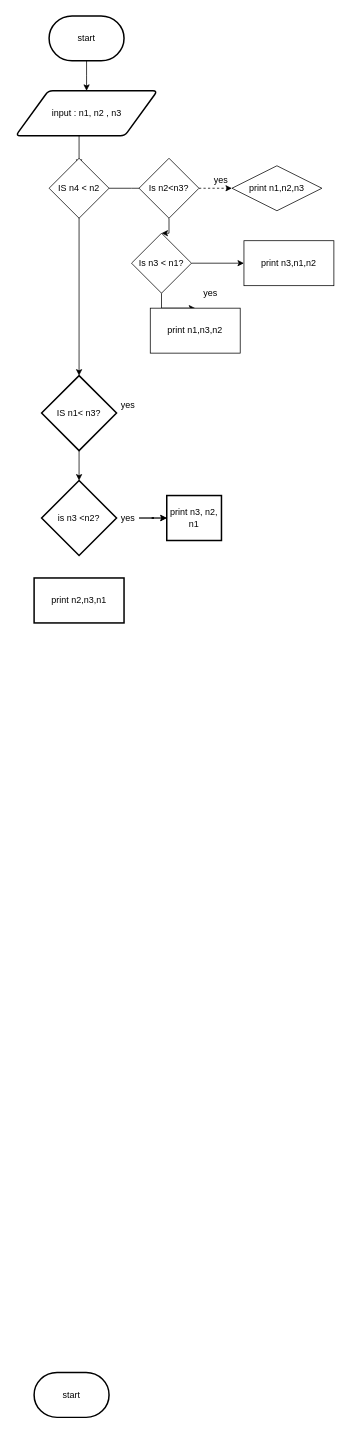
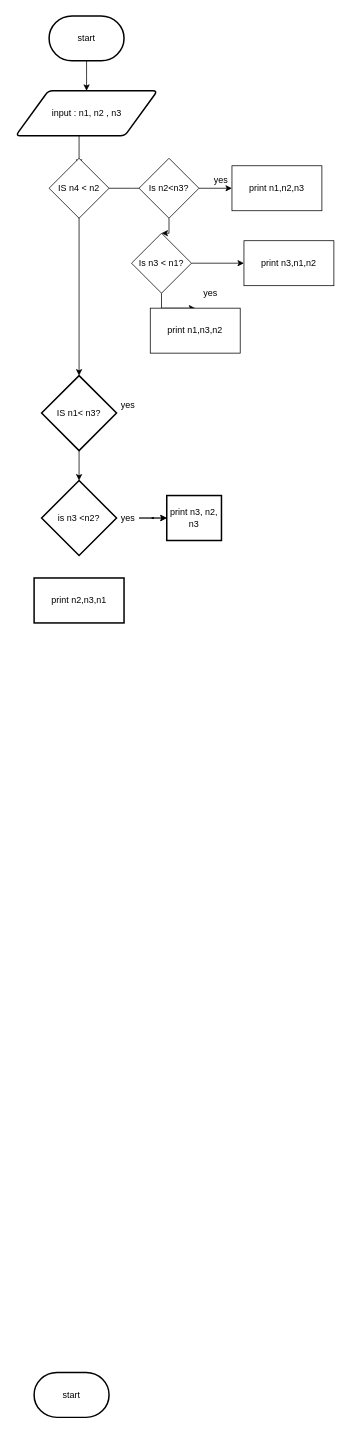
  <mxCell id="0" />
  <mxCell id="1" parent="0" />
  <mxCell id="2" style="edgeStyle=orthogonalEdgeStyle;rounded=0;orthogonalLoop=1;jettySize=auto;html=1;exitX=0.5;exitY=1;exitDx=0;exitDy=0;exitPerimeter=0;" edge="1" parent="1" source="3"><mxGeometry relative="1" as="geometry"><mxPoint x="115" y="120" as="targetPoint" /></mxGeometry></mxCell>
  <mxCell id="3" value="start" style="strokeWidth=2;html=1;shape=mxgraph.flowchart.terminator;whiteSpace=wrap;" vertex="1" parent="1"><mxGeometry x="65" width="100" height="60" as="geometry" y="20" /></mxCell>
  <mxCell id="4" value="input : n1, n2 , n3" style="shape=parallelogram;html=1;strokeWidth=2;perimeter=parallelogramPerimeter;whiteSpace=wrap;rounded=1;arcSize=12;size=0.23;" vertex="1" parent="1"><mxGeometry x="20.5" y="120" width="189" height="60" as="geometry" /></mxCell>
  <mxCell id="5" value="" style="endArrow=classic;html=1;rounded=0;" edge="1" parent="1"><mxGeometry width="50" height="50" relative="1" as="geometry"><mxPoint x="105" y="180" as="sourcePoint" /><mxPoint x="105" y="220" as="targetPoint" /><Array as="points" /></mxGeometry></mxCell>
  <mxCell id="6" value="" style="endArrow=classic;html=1;rounded=0;exitX=0.5;exitY=1;exitDx=0;exitDy=0;entryX=0.5;entryY=0;entryDx=0;entryDy=0;entryPerimeter=0;" edge="1" parent="1" target="21"><mxGeometry width="50" height="50" relative="1" as="geometry"><mxPoint x="105" y="280" as="sourcePoint" /><mxPoint x="105" y="640" as="targetPoint" /></mxGeometry></mxCell>
  <mxCell id="7" value="" style="edgeStyle=orthogonalEdgeStyle;rounded=0;orthogonalLoop=1;jettySize=auto;html=1;" edge="1" parent="1" source="8"><mxGeometry relative="1" as="geometry"><mxPoint x="205" y="250" as="targetPoint" /></mxGeometry></mxCell>
  <mxCell id="8" value="IS n4 &amp;lt; n2" style="rhombus;whiteSpace=wrap;html=1;" vertex="1" parent="1"><mxGeometry x="65" y="210" width="80" height="80" as="geometry" /></mxCell>
- <mxCell id="9" value="" style="edgeStyle=orthogonalEdgeStyle;rounded=0;orthogonalLoop=1;jettySize=auto;html=1;dashed=1;" edge="1" parent="1" source="11" target="12"><mxGeometry relative="1" as="geometry" /></mxCell>
+ <mxCell id="9" value="" style="edgeStyle=orthogonalEdgeStyle;rounded=0;orthogonalLoop=1;jettySize=auto;html=1;" edge="1" parent="1" source="11" target="12"><mxGeometry relative="1" as="geometry" /></mxCell>
  <mxCell id="10" value="" style="edgeStyle=orthogonalEdgeStyle;rounded=0;orthogonalLoop=1;jettySize=auto;html=1;" edge="1" parent="1" source="11" target="16"><mxGeometry relative="1" as="geometry" /></mxCell>
  <mxCell id="11" value="Is n2&amp;lt;n3?" style="rhombus;whiteSpace=wrap;html=1;" vertex="1" parent="1"><mxGeometry x="185" y="210" width="80" height="80" as="geometry" /></mxCell>
- <mxCell id="12" value="print n1,n2,n3" style="rhombus;whiteSpace=wrap;html=1;" vertex="1" parent="1"><mxGeometry x="309" y="220" width="120" height="60" as="geometry" /></mxCell>
+ <mxCell id="12" value="print n1,n2,n3" style="whiteSpace=wrap;html=1;" vertex="1" parent="1"><mxGeometry x="309" y="220" width="120" height="60" as="geometry" /></mxCell>
  <mxCell id="13" value="yes" style="text;html=1;align=center;verticalAlign=middle;resizable=0;points=[];autosize=1;strokeColor=none;fillColor=none;" vertex="1" parent="1"><mxGeometry x="278.5" y="230" width="30" height="20" as="geometry" /></mxCell>
  <mxCell id="14" value="" style="edgeStyle=orthogonalEdgeStyle;rounded=0;orthogonalLoop=1;jettySize=auto;html=1;" edge="1" parent="1" source="16" target="17"><mxGeometry relative="1" as="geometry" /></mxCell>
  <mxCell id="15" value="" style="edgeStyle=orthogonalEdgeStyle;rounded=0;orthogonalLoop=1;jettySize=auto;html=1;" edge="1" parent="1" source="16" target="18"><mxGeometry relative="1" as="geometry" /></mxCell>
  <mxCell id="16" value="Is n3 &amp;lt; n1?" style="rhombus;whiteSpace=wrap;html=1;" vertex="1" parent="1"><mxGeometry x="175" y="310" width="80" height="80" as="geometry" /></mxCell>
  <mxCell id="17" value="print n3,n1,n2" style="whiteSpace=wrap;html=1;" vertex="1" parent="1"><mxGeometry x="325" y="320" width="120" height="60" as="geometry" /></mxCell>
  <mxCell id="18" value="print n1,n3,n2" style="whiteSpace=wrap;html=1;" vertex="1" parent="1"><mxGeometry x="200" y="410" width="120" height="60" as="geometry" /></mxCell>
  <mxCell id="19" value="yes" style="text;html=1;align=center;verticalAlign=middle;resizable=0;points=[];autosize=1;strokeColor=none;fillColor=none;" vertex="1" parent="1"><mxGeometry x="265" y="380" width="30" height="20" as="geometry" /></mxCell>
  <mxCell id="20" value="" style="edgeStyle=orthogonalEdgeStyle;rounded=0;orthogonalLoop=1;jettySize=auto;html=1;" edge="1" parent="1" source="21" target="23"><mxGeometry relative="1" as="geometry" /></mxCell>
  <mxCell id="21" value="IS n1&amp;lt; n3?" style="strokeWidth=2;html=1;shape=mxgraph.flowchart.decision;whiteSpace=wrap;" vertex="1" parent="1"><mxGeometry x="55" y="500" width="100" height="100" as="geometry" /></mxCell>
  <mxCell id="22" value="" style="edgeStyle=orthogonalEdgeStyle;rounded=0;orthogonalLoop=1;jettySize=auto;html=1;startArrow=none;" edge="1" parent="1" source="29" target="24"><mxGeometry relative="1" as="geometry" /></mxCell>
  <mxCell id="23" value="is n3 &amp;lt;n2?" style="strokeWidth=2;html=1;shape=mxgraph.flowchart.decision;whiteSpace=wrap;" vertex="1" parent="1"><mxGeometry x="55" y="640" width="100" height="100" as="geometry" /></mxCell>
- <mxCell id="24" value="print n3, n2, n1" style="whiteSpace=wrap;html=1;strokeWidth=2;" vertex="1" parent="1"><mxGeometry x="222" y="660" width="73" height="60" as="geometry" /></mxCell>
+ <mxCell id="24" value="print n3, n2, n3" style="whiteSpace=wrap;html=1;strokeWidth=2;" vertex="1" parent="1"><mxGeometry x="222" y="660" width="73" height="60" as="geometry" /></mxCell>
  <mxCell id="25" value="print n2,n3,n1" style="whiteSpace=wrap;html=1;strokeWidth=2;" vertex="1" parent="1"><mxGeometry x="45" y="770" width="120" height="60" as="geometry" /></mxCell>
  <mxCell id="26" value="yes" style="text;html=1;align=center;verticalAlign=middle;resizable=0;points=[];autosize=1;strokeColor=none;fillColor=none;" vertex="1" parent="1"><mxGeometry x="155" y="530" width="30" height="20" as="geometry" /></mxCell>
  <mxCell id="27" value="start" style="strokeWidth=2;html=1;shape=mxgraph.flowchart.terminator;whiteSpace=wrap;" vertex="1" parent="1"><mxGeometry x="45" y="1830" width="100" height="60" as="geometry" /></mxCell>
  <mxCell id="28" value="" style="edgeStyle=orthogonalEdgeStyle;rounded=0;orthogonalLoop=1;jettySize=auto;html=1;" edge="1" parent="1" source="29" target="24"><mxGeometry relative="1" as="geometry" /></mxCell>
  <mxCell id="29" value="yes" style="text;html=1;align=center;verticalAlign=middle;resizable=0;points=[];autosize=1;strokeColor=none;fillColor=none;" vertex="1" parent="1"><mxGeometry x="155" y="680" width="30" height="20" as="geometry" /></mxCell>
